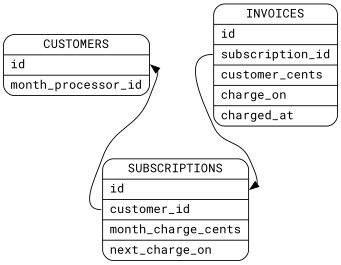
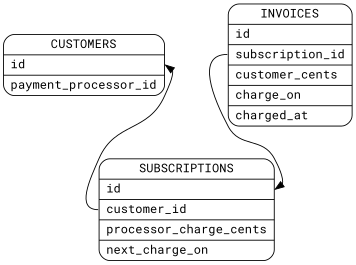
  digraph {
    compound=true
    fontname="Roboto Mono"
    nodesep=1
    rankdir=TB
    node [fontname="Roboto Mono" shape=Mrecord]
    edge [fontname="Roboto Mono" headport=id]
-   n1 [label="{CUSTOMERS|<id>id\l|month_processor_id\l}"]
+   n1 [label="{CUSTOMERS|<id>id\l|payment_processor_id\l}"]
    n2 [label="{INVOICES|<id>id\l|<subscription_id>subscription_id\l|customer_cents\l|charge_on\l|charged_at\l}"]
-   n3 [label="{SUBSCRIPTIONS|<id>id\l|<customer_id>customer_id\l|month_charge_cents\l|next_charge_on\l}"]
+   n3 [label="{SUBSCRIPTIONS|<id>id\l|<customer_id>customer_id\l|processor_charge_cents\l|next_charge_on\l}"]
    subgraph sub_1 {
      rank=same
      n1
      n2
    }
    n2 -> n3 [tailport=subscription_id]
    n3 -> n1 [tailport=customer_id]
  }
